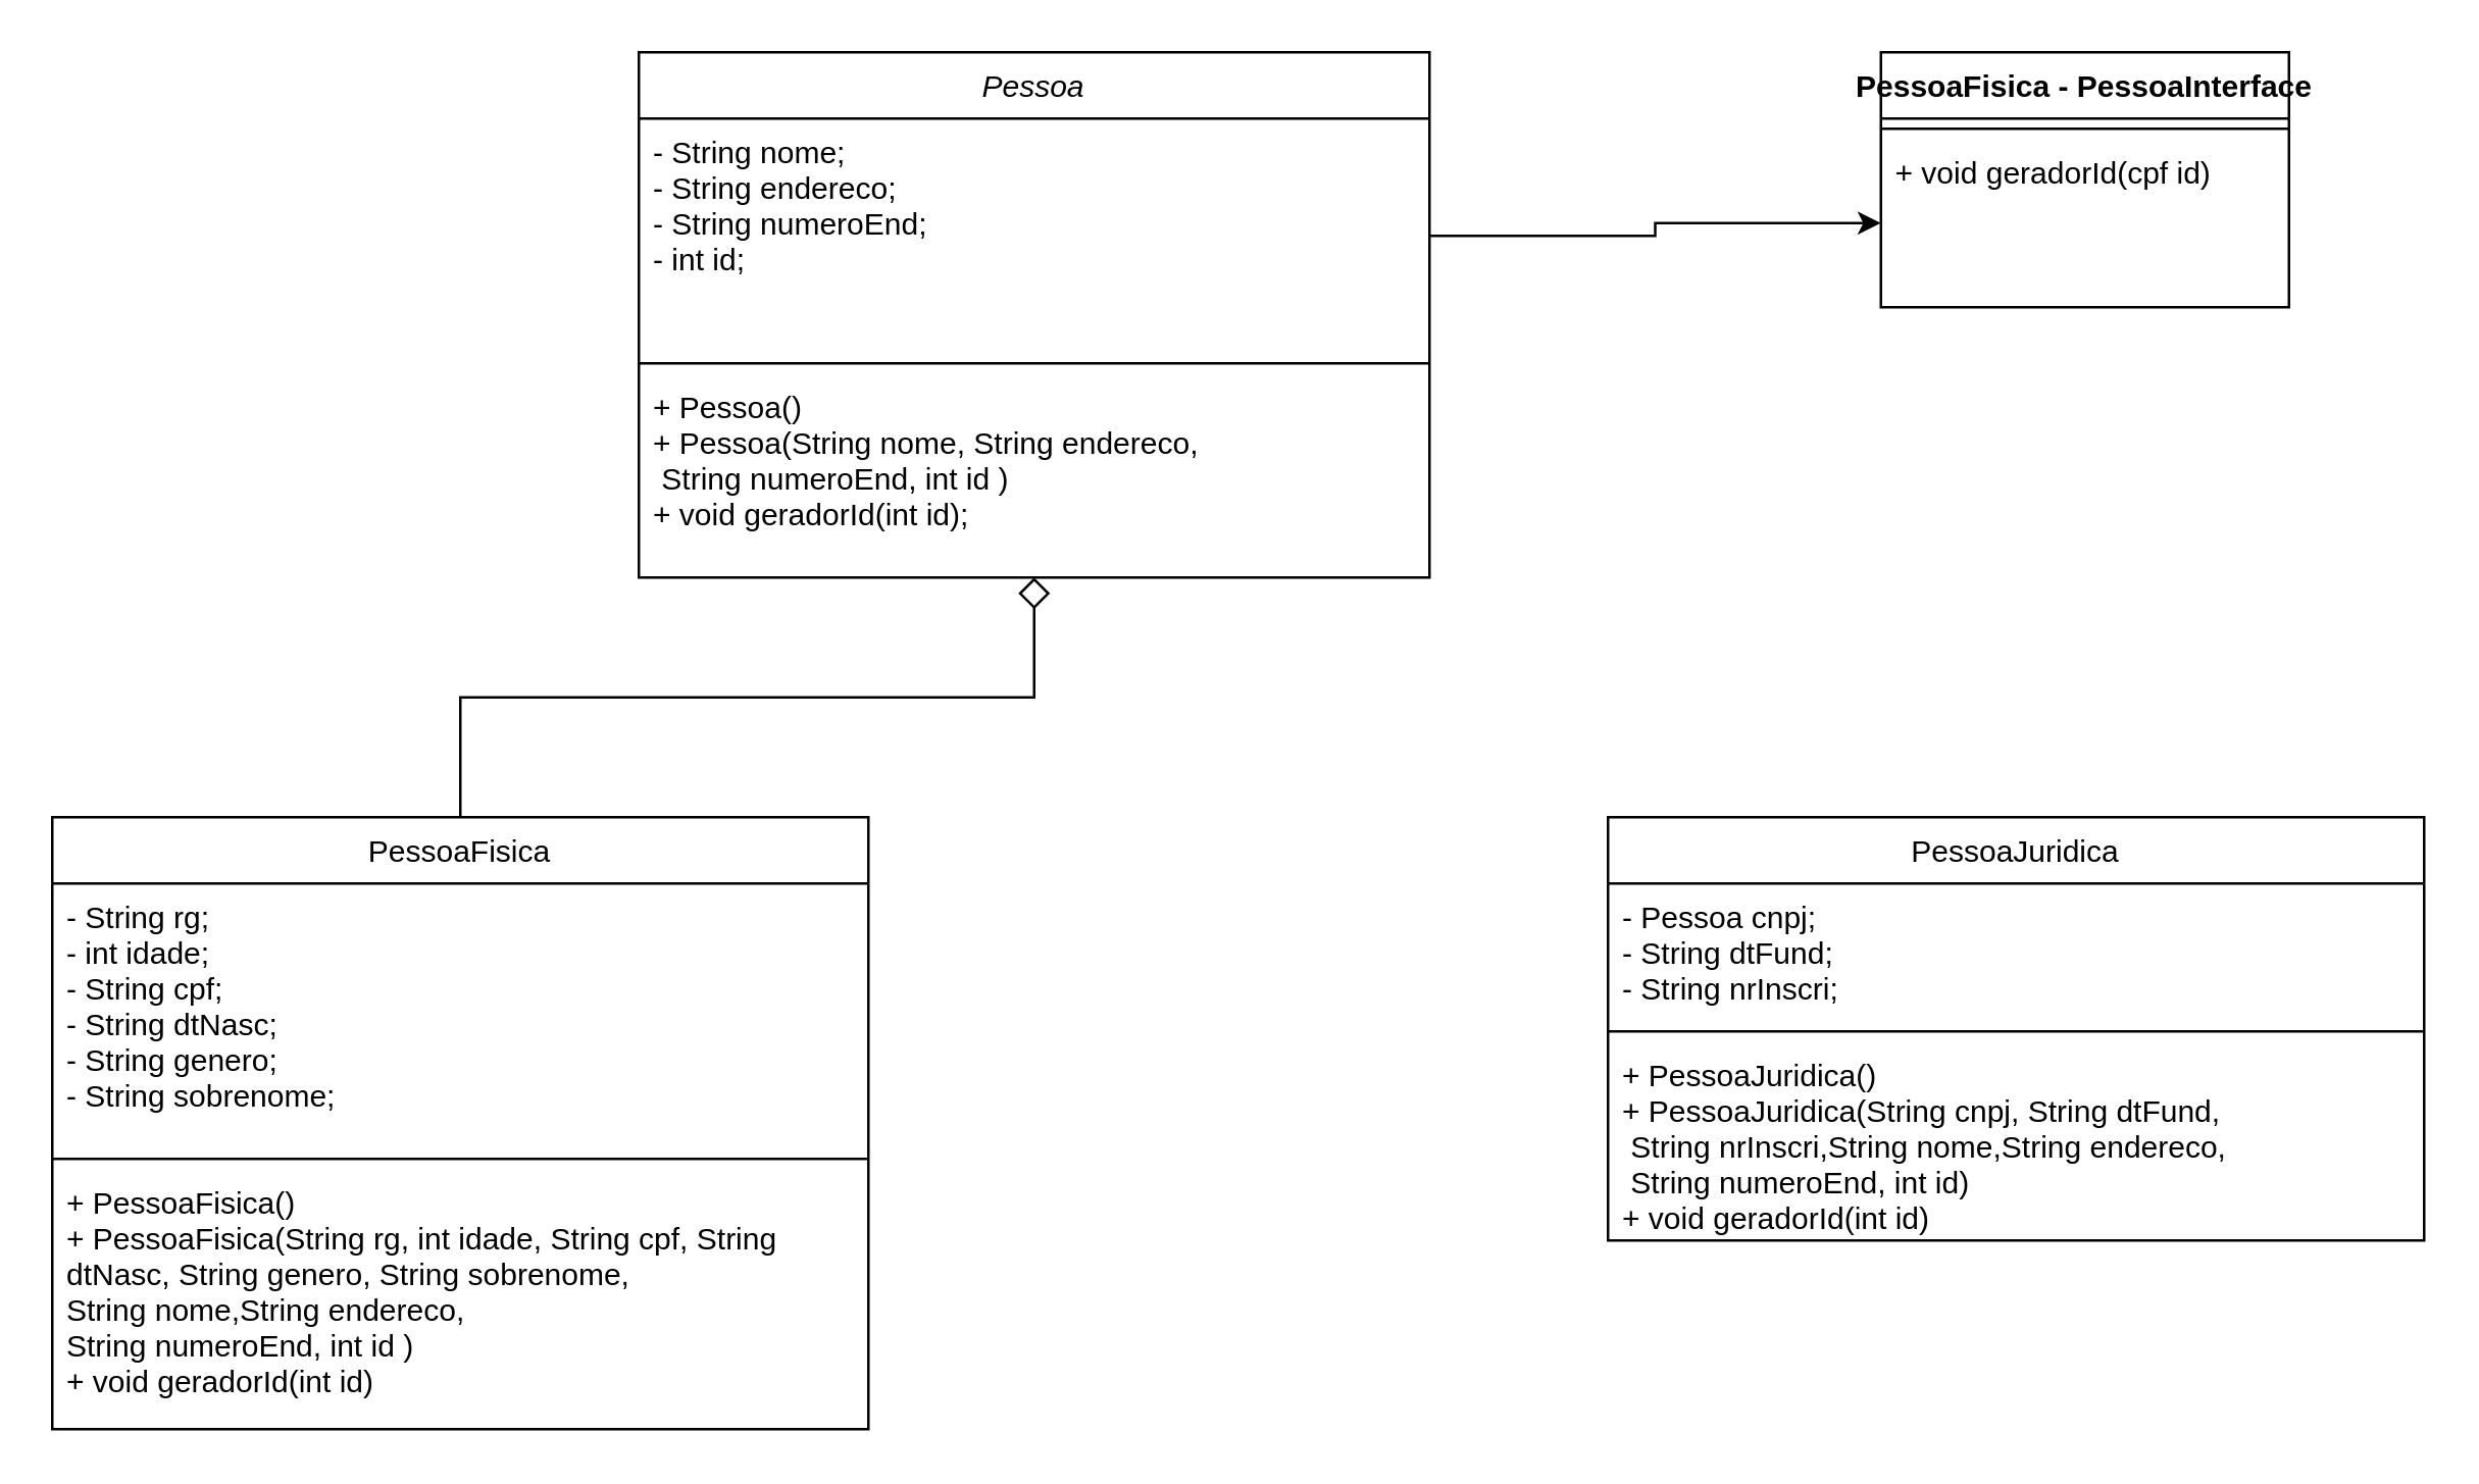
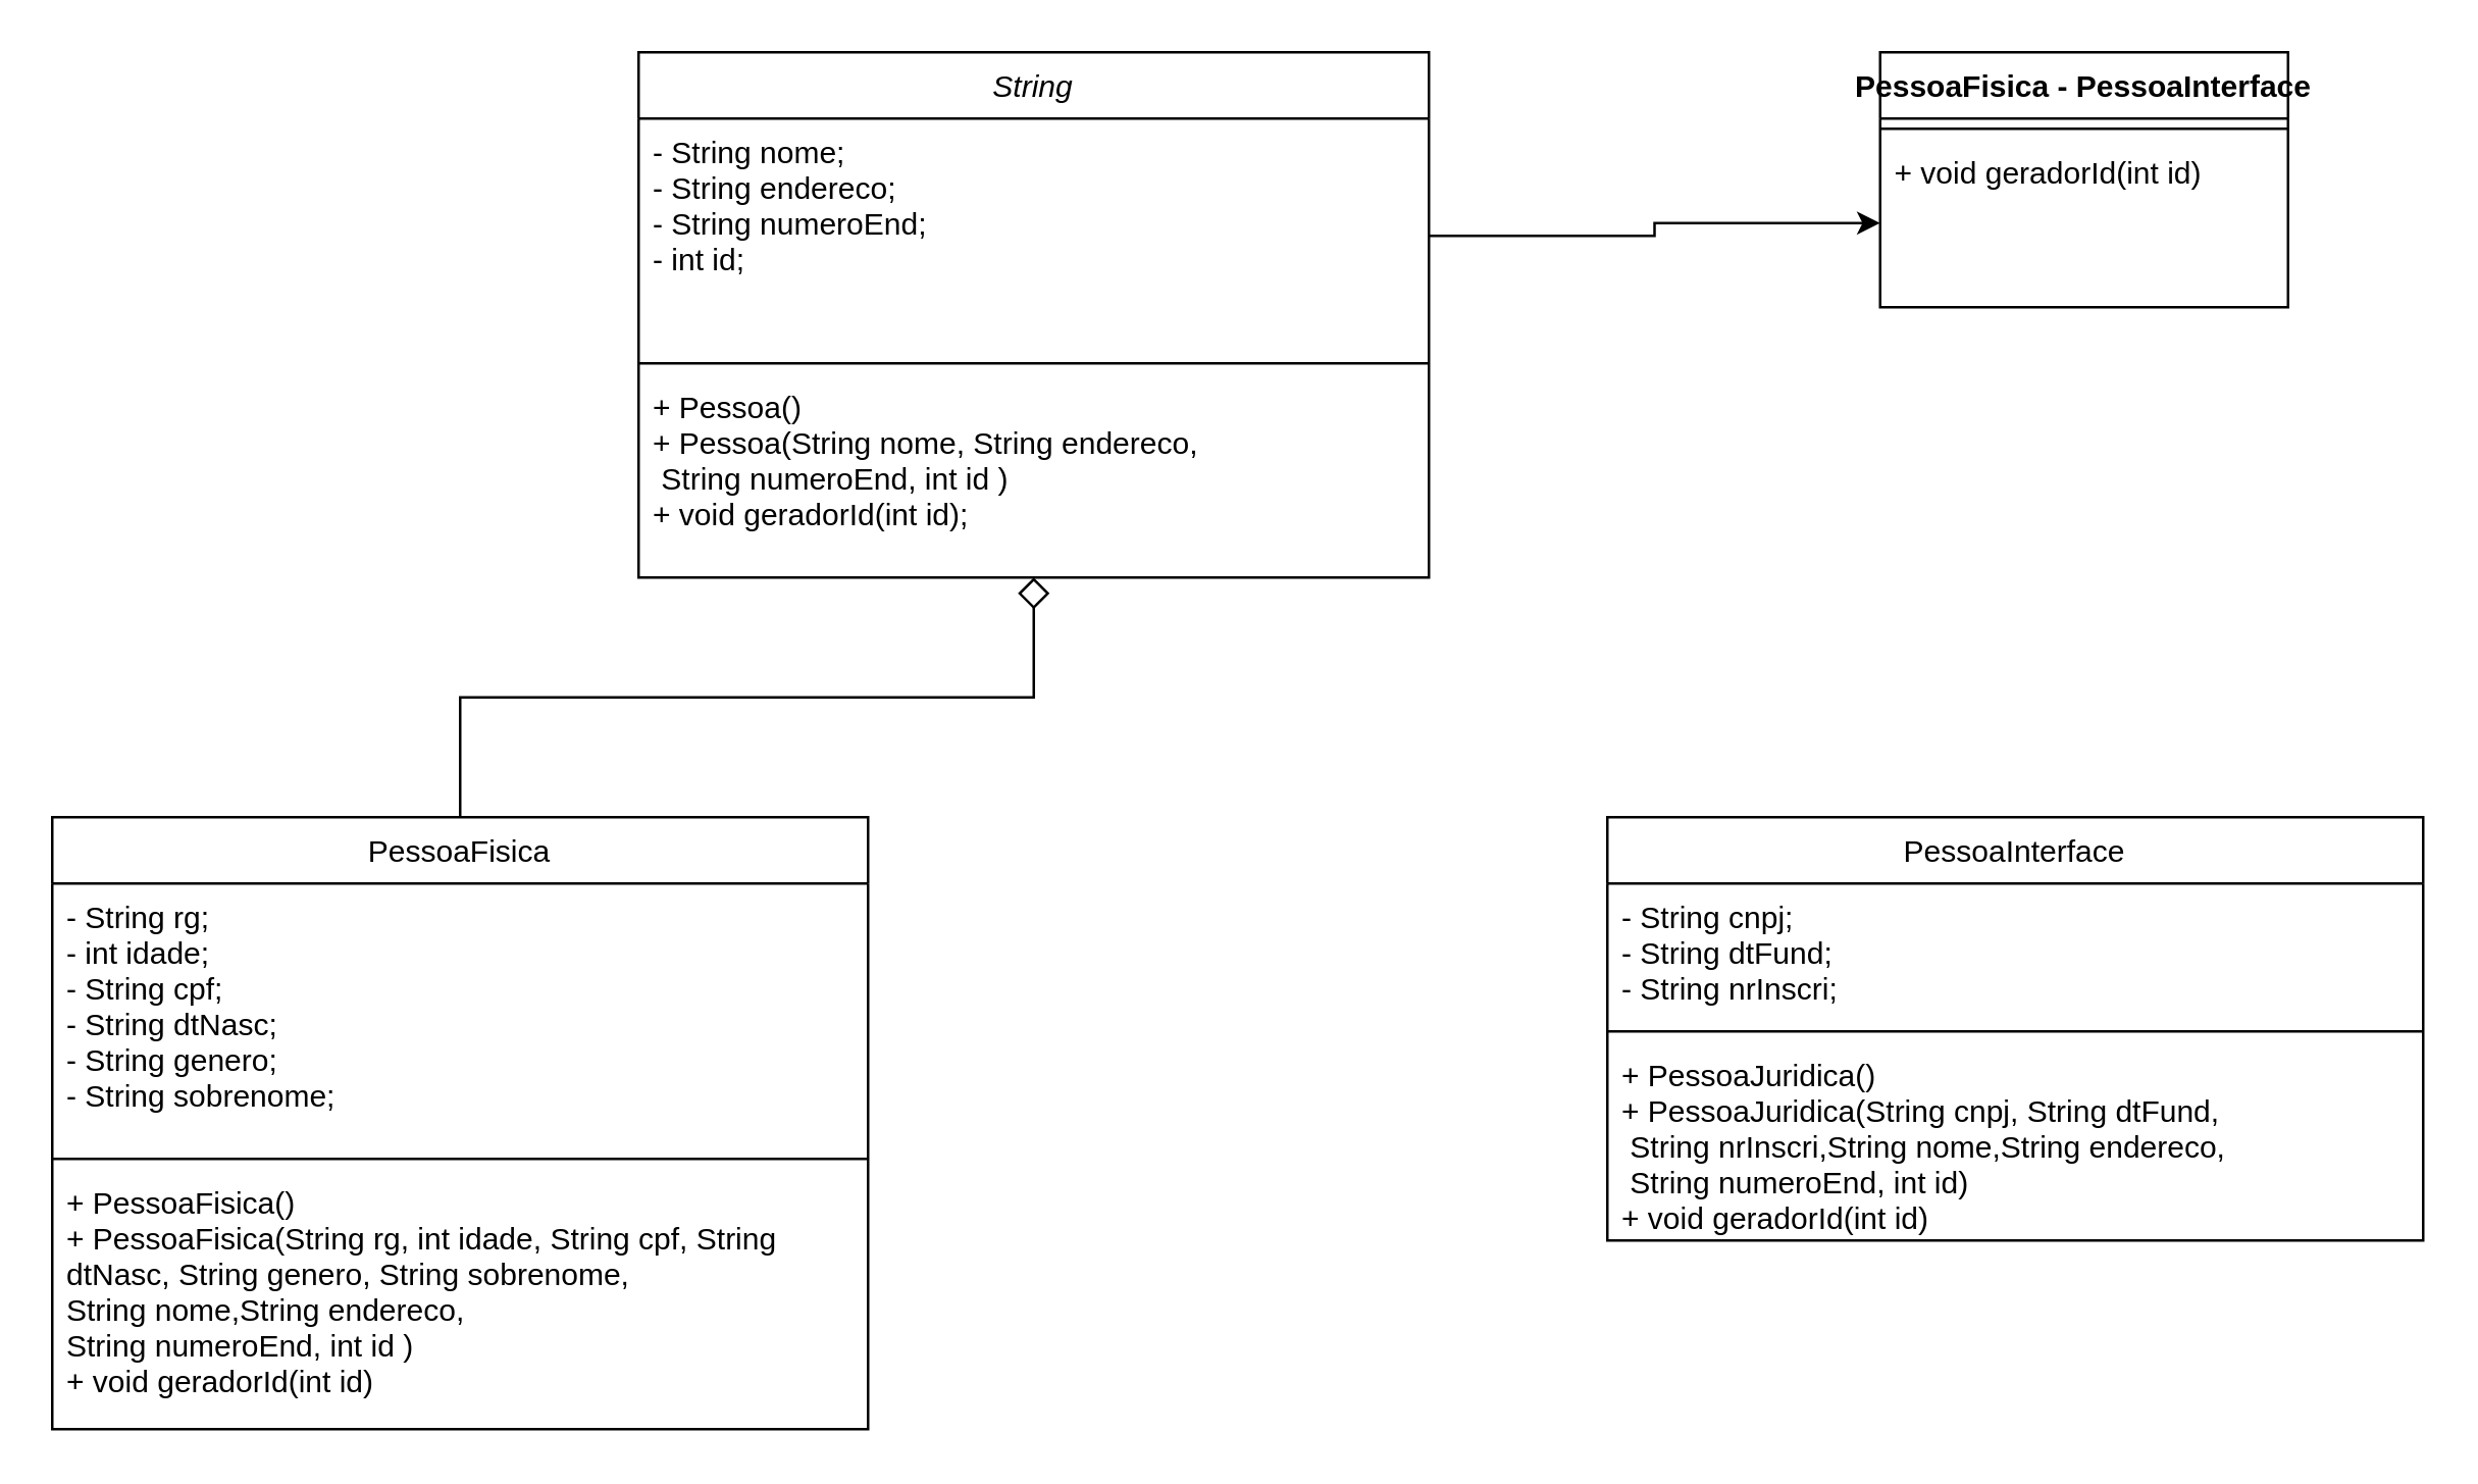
  <mxCell id="0" />
  <mxCell id="1" parent="0" />
- <mxCell id="2" value="Pessoa" style="swimlane;fontStyle=2;align=center;verticalAlign=top;childLayout=stackLayout;horizontal=1;startSize=26;horizontalStack=0;resizeParent=1;resizeLast=0;collapsible=1;marginBottom=0;rounded=0;shadow=0;strokeWidth=1;" vertex="1" parent="1"><mxGeometry x="250" y="20" width="310" height="206" as="geometry"><mxRectangle x="230" y="140" width="160" height="26" as="alternateBounds" /></mxGeometry></mxCell>
+ <mxCell id="2" value="String" style="swimlane;fontStyle=2;align=center;verticalAlign=top;childLayout=stackLayout;horizontal=1;startSize=26;horizontalStack=0;resizeParent=1;resizeLast=0;collapsible=1;marginBottom=0;rounded=0;shadow=0;strokeWidth=1;" vertex="1" parent="1"><mxGeometry x="250" y="20" width="310" height="206" as="geometry"><mxRectangle x="230" y="140" width="160" height="26" as="alternateBounds" /></mxGeometry></mxCell>
  <mxCell id="3" value="- String nome;&#10;&#09;- String endereco;&#10;&#09;- String numeroEnd;&#10;- int id;" style="text;align=left;verticalAlign=top;spacingLeft=4;spacingRight=4;overflow=hidden;rotatable=0;points=[[0,0.5],[1,0.5]];portConstraint=eastwest;" vertex="1" parent="2"><mxGeometry y="26" width="310" height="92" as="geometry" /></mxCell>
  <mxCell id="4" value="" style="line;html=1;strokeWidth=1;align=left;verticalAlign=middle;spacingTop=-1;spacingLeft=3;spacingRight=3;rotatable=0;labelPosition=right;points=[];portConstraint=eastwest;" vertex="1" parent="2"><mxGeometry y="118" width="310" height="8" as="geometry" /></mxCell>
  <mxCell id="5" value="+ Pessoa()&#10;&#09;+ Pessoa(String nome, String endereco,&#10; String numeroEnd, int id ) &#10;+ void geradorId(int id);" style="text;align=left;verticalAlign=top;spacingLeft=4;spacingRight=4;overflow=hidden;rotatable=0;points=[[0,0.5],[1,0.5]];portConstraint=eastwest;" vertex="1" parent="2"><mxGeometry y="126" width="310" height="80" as="geometry" /></mxCell>
  <mxCell id="6" value="PessoaFisica" style="swimlane;fontStyle=0;align=center;verticalAlign=top;childLayout=stackLayout;horizontal=1;startSize=26;horizontalStack=0;resizeParent=1;resizeLast=0;collapsible=1;marginBottom=0;rounded=0;shadow=0;strokeWidth=1;" vertex="1" parent="1"><mxGeometry x="20" y="320" width="320" height="240" as="geometry"><mxRectangle x="130" y="380" width="160" height="26" as="alternateBounds" /></mxGeometry></mxCell>
  <mxCell id="7" value="- String rg;&#10;&#09;- int idade;&#10;&#09;- String cpf;&#10;&#09;- String dtNasc;&#10;&#09;- String genero;&#10;&#09;- String sobrenome;" style="text;align=left;verticalAlign=top;spacingLeft=4;spacingRight=4;overflow=hidden;rotatable=0;points=[[0,0.5],[1,0.5]];portConstraint=eastwest;rounded=0;shadow=0;html=0;" vertex="1" parent="6"><mxGeometry y="26" width="320" height="104" as="geometry" /></mxCell>
  <mxCell id="8" value="" style="line;html=1;strokeWidth=1;align=left;verticalAlign=middle;spacingTop=-1;spacingLeft=3;spacingRight=3;rotatable=0;labelPosition=right;points=[];portConstraint=eastwest;" vertex="1" parent="6"><mxGeometry y="130" width="320" height="8" as="geometry" /></mxCell>
  <mxCell id="9" value="+ PessoaFisica() &#10;&#09;+ PessoaFisica(String rg, int idade, String cpf, String &#10;dtNasc, String genero, String sobrenome, &#10;String nome,String endereco, &#10;String numeroEnd, int id )&#10;+ void geradorId(int id)" style="text;align=left;verticalAlign=top;spacingLeft=4;spacingRight=4;overflow=hidden;rotatable=0;points=[[0,0.5],[1,0.5]];portConstraint=eastwest;" vertex="1" parent="6"><mxGeometry y="138" width="320" height="102" as="geometry" /></mxCell>
  <mxCell id="10" value="" style="endArrow=diamond;endSize=10;endFill=0;shadow=0;strokeWidth=1;rounded=0;edgeStyle=elbowEdgeStyle;elbow=vertical;" edge="1" parent="1" source="6" target="2"><mxGeometry width="160" relative="1" as="geometry"><mxPoint x="280" y="163" as="sourcePoint" /><mxPoint x="280" y="163" as="targetPoint" /></mxGeometry></mxCell>
- <mxCell id="11" value="PessoaJuridica" style="swimlane;fontStyle=0;align=center;verticalAlign=top;childLayout=stackLayout;horizontal=1;startSize=26;horizontalStack=0;resizeParent=1;resizeLast=0;collapsible=1;marginBottom=0;rounded=0;shadow=0;strokeWidth=1;" vertex="1" parent="1"><mxGeometry x="630" y="320" width="320" height="166" as="geometry"><mxRectangle x="130" y="380" width="160" height="26" as="alternateBounds" /></mxGeometry></mxCell>
- <mxCell id="12" value="- Pessoa cnpj;&#10;&#09;- String dtFund;&#10;&#09;- String nrInscri;" style="text;align=left;verticalAlign=top;spacingLeft=4;spacingRight=4;overflow=hidden;rotatable=0;points=[[0,0.5],[1,0.5]];portConstraint=eastwest;rounded=0;shadow=0;html=0;" vertex="1" parent="11"><mxGeometry y="26" width="320" height="54" as="geometry" /></mxCell>
+ <mxCell id="11" value="PessoaInterface" style="swimlane;fontStyle=0;align=center;verticalAlign=top;childLayout=stackLayout;horizontal=1;startSize=26;horizontalStack=0;resizeParent=1;resizeLast=0;collapsible=1;marginBottom=0;rounded=0;shadow=0;strokeWidth=1;" vertex="1" parent="1"><mxGeometry x="630" y="320" width="320" height="166" as="geometry"><mxRectangle x="130" y="380" width="160" height="26" as="alternateBounds" /></mxGeometry></mxCell>
+ <mxCell id="12" value="- String cnpj;&#10;&#09;- String dtFund;&#10;&#09;- String nrInscri;" style="text;align=left;verticalAlign=top;spacingLeft=4;spacingRight=4;overflow=hidden;rotatable=0;points=[[0,0.5],[1,0.5]];portConstraint=eastwest;rounded=0;shadow=0;html=0;" vertex="1" parent="11"><mxGeometry y="26" width="320" height="54" as="geometry" /></mxCell>
  <mxCell id="13" value="" style="line;html=1;strokeWidth=1;align=left;verticalAlign=middle;spacingTop=-1;spacingLeft=3;spacingRight=3;rotatable=0;labelPosition=right;points=[];portConstraint=eastwest;" vertex="1" parent="11"><mxGeometry y="80" width="320" height="8" as="geometry" /></mxCell>
  <mxCell id="14" value="+ PessoaJuridica() &#10;&#09;+ PessoaJuridica(String cnpj, String dtFund,&#10; String nrInscri,String nome,String endereco,&#10; String numeroEnd, int id) &#10;+ void geradorId(int id)&#10;" style="text;align=left;verticalAlign=top;spacingLeft=4;spacingRight=4;overflow=hidden;rotatable=0;points=[[0,0.5],[1,0.5]];portConstraint=eastwest;" vertex="1" parent="11"><mxGeometry y="88" width="320" height="78" as="geometry" /></mxCell>
  <mxCell id="15" value="PessoaFisica - PessoaInterface" style="swimlane;fontStyle=1;align=center;verticalAlign=top;childLayout=stackLayout;horizontal=1;startSize=26;horizontalStack=0;resizeParent=1;resizeParentMax=0;resizeLast=0;collapsible=1;marginBottom=0;" vertex="1" parent="1"><mxGeometry x="737" y="20" width="160" height="100" as="geometry" /></mxCell>
  <mxCell id="16" value="" style="line;strokeWidth=1;fillColor=none;align=left;verticalAlign=middle;spacingTop=-1;spacingLeft=3;spacingRight=3;rotatable=0;labelPosition=right;points=[];portConstraint=eastwest;" vertex="1" parent="15"><mxGeometry y="26" width="160" height="8" as="geometry" /></mxCell>
- <mxCell id="17" value="+ void geradorId(cpf id)" style="text;strokeColor=none;fillColor=none;align=left;verticalAlign=top;spacingLeft=4;spacingRight=4;overflow=hidden;rotatable=0;points=[[0,0.5],[1,0.5]];portConstraint=eastwest;" vertex="1" parent="15"><mxGeometry y="34" width="160" height="66" as="geometry" /></mxCell>
+ <mxCell id="17" value="+ void geradorId(int id)" style="text;strokeColor=none;fillColor=none;align=left;verticalAlign=top;spacingLeft=4;spacingRight=4;overflow=hidden;rotatable=0;points=[[0,0.5],[1,0.5]];portConstraint=eastwest;" vertex="1" parent="15"><mxGeometry y="34" width="160" height="66" as="geometry" /></mxCell>
  <mxCell id="18" style="edgeStyle=orthogonalEdgeStyle;rounded=0;orthogonalLoop=1;jettySize=auto;html=1;" edge="1" parent="1" source="3" target="17"><mxGeometry relative="1" as="geometry" /></mxCell>
